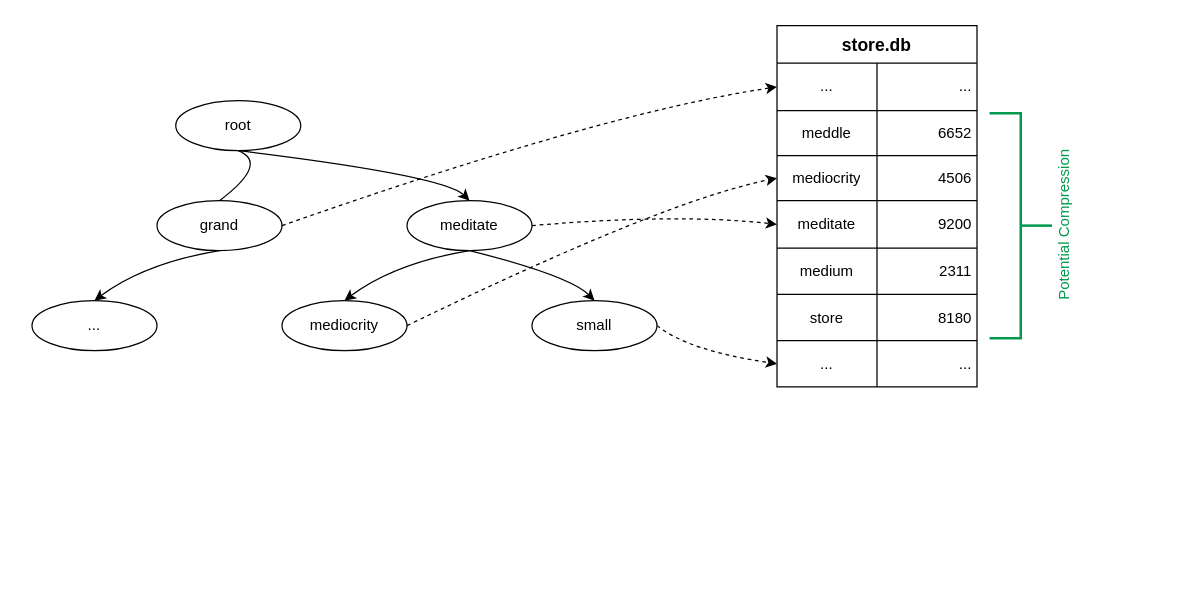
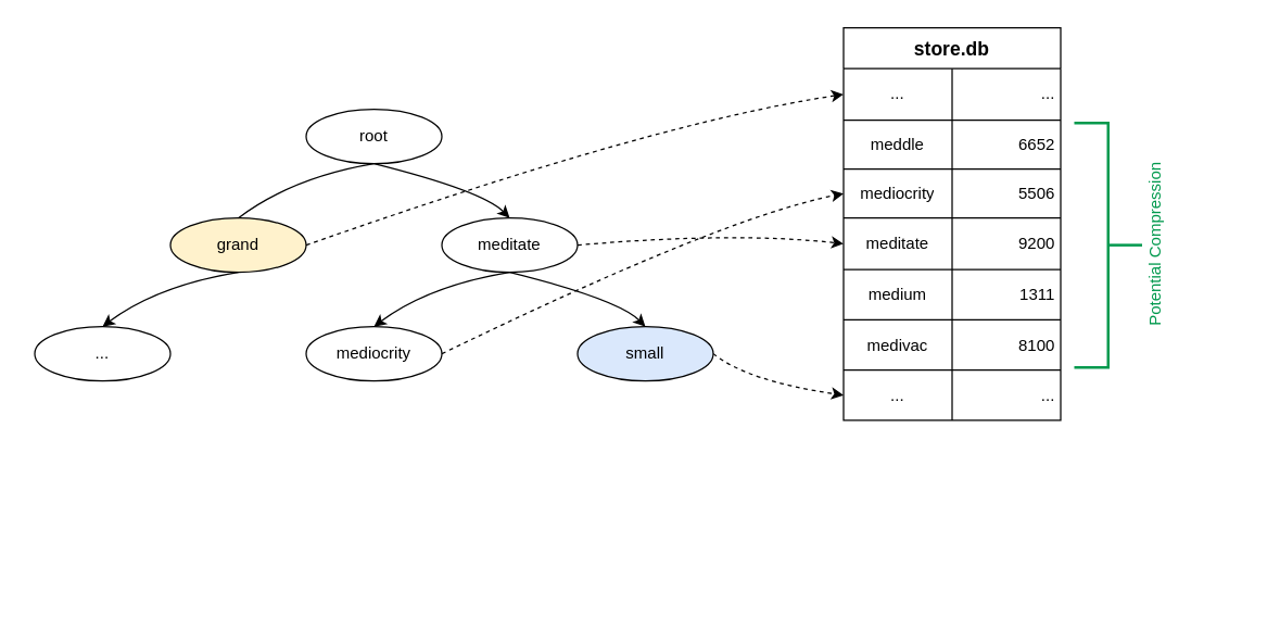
  <mxCell id="0" />
  <mxCell id="1" parent="0" />
  <mxCell id="2" value="store.db" style="shape=table;startSize=30;container=1;collapsible=0;childLayout=tableLayout;fontColor=default;spacingRight=2;spacingLeft=2;fontStyle=1;fontSize=14;" parent="1" vertex="1"><mxGeometry x="621" y="20" width="160" height="289" as="geometry" /></mxCell>
  <mxCell id="3" value="" style="shape=tableRow;horizontal=0;startSize=0;swimlaneHead=0;swimlaneBody=0;top=0;left=0;bottom=0;right=0;collapsible=0;dropTarget=0;fillColor=none;points=[[0,0.5],[1,0.5]];portConstraint=eastwest;fontColor=default;spacingRight=2;spacingLeft=2;" parent="2" vertex="1"><mxGeometry y="30" width="160" height="38" as="geometry" /></mxCell>
  <mxCell id="4" value="..." style="shape=partialRectangle;html=1;whiteSpace=wrap;connectable=0;overflow=hidden;fillColor=none;top=0;left=0;bottom=0;right=0;pointerEvents=1;fontColor=default;align=center;spacingRight=2;spacingLeft=2;" parent="3" vertex="1"><mxGeometry width="80" height="38" as="geometry"><mxRectangle width="80" height="38" as="alternateBounds" /></mxGeometry></mxCell>
  <mxCell id="5" value="..." style="shape=partialRectangle;html=1;whiteSpace=wrap;connectable=0;overflow=hidden;fillColor=none;top=0;left=0;bottom=0;right=0;pointerEvents=1;fontColor=default;align=right;spacingRight=2;spacingLeft=2;" parent="3" vertex="1"><mxGeometry x="80" width="80" height="38" as="geometry"><mxRectangle width="80" height="38" as="alternateBounds" /></mxGeometry></mxCell>
  <mxCell id="6" value="" style="shape=tableRow;horizontal=0;startSize=0;swimlaneHead=0;swimlaneBody=0;top=0;left=0;bottom=0;right=0;collapsible=0;dropTarget=0;fillColor=none;points=[[0,0.5],[1,0.5]];portConstraint=eastwest;fontColor=default;spacingRight=2;spacingLeft=2;" parent="2" vertex="1"><mxGeometry y="68" width="160" height="36" as="geometry" /></mxCell>
  <mxCell id="7" value="meddle" style="shape=partialRectangle;html=1;whiteSpace=wrap;connectable=0;overflow=hidden;fillColor=none;top=0;left=0;bottom=0;right=0;pointerEvents=1;fontColor=default;align=center;spacingRight=2;spacingLeft=2;" parent="6" vertex="1"><mxGeometry width="80" height="36" as="geometry"><mxRectangle width="80" height="36" as="alternateBounds" /></mxGeometry></mxCell>
  <mxCell id="8" value="6652" style="shape=partialRectangle;html=1;whiteSpace=wrap;connectable=0;overflow=hidden;fillColor=none;top=0;left=0;bottom=0;right=0;pointerEvents=1;fontColor=default;align=right;spacingRight=2;spacingLeft=2;" parent="6" vertex="1"><mxGeometry x="80" width="80" height="36" as="geometry"><mxRectangle width="80" height="36" as="alternateBounds" /></mxGeometry></mxCell>
  <mxCell id="9" value="" style="shape=tableRow;horizontal=0;startSize=0;swimlaneHead=0;swimlaneBody=0;top=0;left=0;bottom=0;right=0;collapsible=0;dropTarget=0;fillColor=none;points=[[0,0.5],[1,0.5]];portConstraint=eastwest;fontColor=default;spacingRight=2;spacingLeft=2;" parent="2" vertex="1"><mxGeometry y="104" width="160" height="36" as="geometry" /></mxCell>
  <mxCell id="10" value="mediocrity" style="shape=partialRectangle;html=1;whiteSpace=wrap;connectable=0;overflow=hidden;fillColor=none;top=0;left=0;bottom=0;right=0;pointerEvents=1;fontColor=default;align=center;spacingRight=2;spacingLeft=2;" parent="9" vertex="1"><mxGeometry width="80" height="36" as="geometry"><mxRectangle width="80" height="36" as="alternateBounds" /></mxGeometry></mxCell>
- <mxCell id="11" value="4506" style="shape=partialRectangle;html=1;whiteSpace=wrap;connectable=0;overflow=hidden;fillColor=none;top=0;left=0;bottom=0;right=0;pointerEvents=1;fontColor=default;align=right;spacingRight=2;spacingLeft=2;" parent="9" vertex="1"><mxGeometry x="80" width="80" height="36" as="geometry"><mxRectangle width="80" height="36" as="alternateBounds" /></mxGeometry></mxCell>
+ <mxCell id="11" value="5506" style="shape=partialRectangle;html=1;whiteSpace=wrap;connectable=0;overflow=hidden;fillColor=none;top=0;left=0;bottom=0;right=0;pointerEvents=1;fontColor=default;align=right;spacingRight=2;spacingLeft=2;" parent="9" vertex="1"><mxGeometry x="80" width="80" height="36" as="geometry"><mxRectangle width="80" height="36" as="alternateBounds" /></mxGeometry></mxCell>
  <mxCell id="12" value="" style="shape=tableRow;horizontal=0;startSize=0;swimlaneHead=0;swimlaneBody=0;top=0;left=0;bottom=0;right=0;collapsible=0;dropTarget=0;fillColor=none;points=[[0,0.5],[1,0.5]];portConstraint=eastwest;fontColor=default;spacingRight=2;spacingLeft=2;" parent="2" vertex="1"><mxGeometry y="140" width="160" height="38" as="geometry" /></mxCell>
  <mxCell id="13" value="meditate" style="shape=partialRectangle;html=1;whiteSpace=wrap;connectable=0;overflow=hidden;fillColor=none;top=0;left=0;bottom=0;right=0;pointerEvents=1;fontColor=default;align=center;spacingRight=2;spacingLeft=2;" parent="12" vertex="1"><mxGeometry width="80" height="38" as="geometry"><mxRectangle width="80" height="38" as="alternateBounds" /></mxGeometry></mxCell>
  <mxCell id="14" value="9200" style="shape=partialRectangle;html=1;whiteSpace=wrap;connectable=0;overflow=hidden;fillColor=none;top=0;left=0;bottom=0;right=0;pointerEvents=1;fontColor=default;align=right;spacingRight=2;spacingLeft=2;" parent="12" vertex="1"><mxGeometry x="80" width="80" height="38" as="geometry"><mxRectangle width="80" height="38" as="alternateBounds" /></mxGeometry></mxCell>
  <mxCell id="15" value="" style="shape=tableRow;horizontal=0;startSize=0;swimlaneHead=0;swimlaneBody=0;top=0;left=0;bottom=0;right=0;collapsible=0;dropTarget=0;fillColor=none;points=[[0,0.5],[1,0.5]];portConstraint=eastwest;fontColor=default;spacingRight=2;spacingLeft=2;" parent="2" vertex="1"><mxGeometry y="178" width="160" height="37" as="geometry" /></mxCell>
  <mxCell id="16" value="medium" style="shape=partialRectangle;html=1;whiteSpace=wrap;connectable=0;overflow=hidden;fillColor=none;top=0;left=0;bottom=0;right=0;pointerEvents=1;fontColor=default;align=center;spacingRight=2;spacingLeft=2;" parent="15" vertex="1"><mxGeometry width="80" height="37" as="geometry"><mxRectangle width="80" height="37" as="alternateBounds" /></mxGeometry></mxCell>
- <mxCell id="17" value="2311" style="shape=partialRectangle;html=1;whiteSpace=wrap;connectable=0;overflow=hidden;fillColor=none;top=0;left=0;bottom=0;right=0;pointerEvents=1;fontColor=default;align=right;spacingRight=2;spacingLeft=2;" parent="15" vertex="1"><mxGeometry x="80" width="80" height="37" as="geometry"><mxRectangle width="80" height="37" as="alternateBounds" /></mxGeometry></mxCell>
+ <mxCell id="17" value="1311" style="shape=partialRectangle;html=1;whiteSpace=wrap;connectable=0;overflow=hidden;fillColor=none;top=0;left=0;bottom=0;right=0;pointerEvents=1;fontColor=default;align=right;spacingRight=2;spacingLeft=2;" parent="15" vertex="1"><mxGeometry x="80" width="80" height="37" as="geometry"><mxRectangle width="80" height="37" as="alternateBounds" /></mxGeometry></mxCell>
  <mxCell id="18" value="" style="shape=tableRow;horizontal=0;startSize=0;swimlaneHead=0;swimlaneBody=0;top=0;left=0;bottom=0;right=0;collapsible=0;dropTarget=0;fillColor=none;points=[[0,0.5],[1,0.5]];portConstraint=eastwest;fontColor=default;spacingRight=2;spacingLeft=2;" parent="2" vertex="1"><mxGeometry y="215" width="160" height="37" as="geometry" /></mxCell>
- <mxCell id="19" value="store" style="shape=partialRectangle;html=1;whiteSpace=wrap;connectable=0;overflow=hidden;fillColor=none;top=0;left=0;bottom=0;right=0;pointerEvents=1;fontColor=default;align=center;spacingRight=2;spacingLeft=2;" parent="18" vertex="1"><mxGeometry width="80" height="37" as="geometry"><mxRectangle width="80" height="37" as="alternateBounds" /></mxGeometry></mxCell>
- <mxCell id="20" value="8180" style="shape=partialRectangle;html=1;whiteSpace=wrap;connectable=0;overflow=hidden;fillColor=none;top=0;left=0;bottom=0;right=0;pointerEvents=1;fontColor=default;align=right;spacingRight=2;spacingLeft=2;" parent="18" vertex="1"><mxGeometry x="80" width="80" height="37" as="geometry"><mxRectangle width="80" height="37" as="alternateBounds" /></mxGeometry></mxCell>
+ <mxCell id="19" value="medivac" style="shape=partialRectangle;html=1;whiteSpace=wrap;connectable=0;overflow=hidden;fillColor=none;top=0;left=0;bottom=0;right=0;pointerEvents=1;fontColor=default;align=center;spacingRight=2;spacingLeft=2;" parent="18" vertex="1"><mxGeometry width="80" height="37" as="geometry"><mxRectangle width="80" height="37" as="alternateBounds" /></mxGeometry></mxCell>
+ <mxCell id="20" value="8100" style="shape=partialRectangle;html=1;whiteSpace=wrap;connectable=0;overflow=hidden;fillColor=none;top=0;left=0;bottom=0;right=0;pointerEvents=1;fontColor=default;align=right;spacingRight=2;spacingLeft=2;" parent="18" vertex="1"><mxGeometry x="80" width="80" height="37" as="geometry"><mxRectangle width="80" height="37" as="alternateBounds" /></mxGeometry></mxCell>
  <mxCell id="21" value="" style="shape=tableRow;horizontal=0;startSize=0;swimlaneHead=0;swimlaneBody=0;top=0;left=0;bottom=0;right=0;collapsible=0;dropTarget=0;fillColor=none;points=[[0,0.5],[1,0.5]];portConstraint=eastwest;fontColor=default;spacingRight=2;spacingLeft=2;" parent="2" vertex="1"><mxGeometry y="252" width="160" height="37" as="geometry" /></mxCell>
  <mxCell id="22" value="..." style="shape=partialRectangle;html=1;whiteSpace=wrap;connectable=0;overflow=hidden;fillColor=none;top=0;left=0;bottom=0;right=0;pointerEvents=1;fontColor=default;align=center;spacingRight=2;spacingLeft=2;" parent="21" vertex="1"><mxGeometry width="80" height="37" as="geometry"><mxRectangle width="80" height="37" as="alternateBounds" /></mxGeometry></mxCell>
  <mxCell id="23" value="..." style="shape=partialRectangle;html=1;whiteSpace=wrap;connectable=0;overflow=hidden;fillColor=none;top=0;left=0;bottom=0;right=0;pointerEvents=1;fontColor=default;align=right;spacingRight=2;spacingLeft=2;" parent="21" vertex="1"><mxGeometry x="80" width="80" height="37" as="geometry"><mxRectangle width="80" height="37" as="alternateBounds" /></mxGeometry></mxCell>
- <mxCell id="24" value="root" style="ellipse;whiteSpace=wrap;html=1;align=center;fontColor=default;" parent="1" vertex="1"><mxGeometry x="140" y="80" width="100" height="40" as="geometry" /></mxCell>
- <mxCell id="25" value="grand" style="ellipse;whiteSpace=wrap;html=1;align=center;fontColor=default;" parent="1" vertex="1"><mxGeometry x="125" y="160" width="100" height="40" as="geometry" /></mxCell>
+ <mxCell id="24" value="root" style="ellipse;whiteSpace=wrap;html=1;align=center;fontColor=default;" parent="1" vertex="1"><mxGeometry x="225" y="80" width="100" height="40" as="geometry" /></mxCell>
+ <mxCell id="25" value="grand" style="ellipse;whiteSpace=wrap;html=1;align=center;fontColor=default;fillColor=#fff2cc;" parent="1" vertex="1"><mxGeometry x="125" y="160" width="100" height="40" as="geometry" /></mxCell>
  <mxCell id="26" value="" style="curved=1;endArrow=none;html=1;rounded=0;fontColor=default;exitX=0.5;exitY=1;exitDx=0;exitDy=0;entryX=0.5;entryY=0;entryDx=0;entryDy=0;" parent="1" source="24" target="25" edge="1"><mxGeometry width="50" height="50" relative="1" as="geometry"><mxPoint x="475" y="280" as="sourcePoint" /><mxPoint x="525" y="230" as="targetPoint" /><Array as="points"><mxPoint x="215" y="130" /></Array></mxGeometry></mxCell>
  <mxCell id="27" value="meditate" style="ellipse;whiteSpace=wrap;html=1;align=center;fontColor=default;" parent="1" vertex="1"><mxGeometry x="325" y="160" width="100" height="40" as="geometry" /></mxCell>
  <mxCell id="28" value="" style="curved=1;endArrow=classic;html=1;rounded=0;fontColor=default;exitX=0.5;exitY=1;exitDx=0;exitDy=0;entryX=0.5;entryY=0;entryDx=0;entryDy=0;" parent="1" source="24" target="27" edge="1"><mxGeometry width="50" height="50" relative="1" as="geometry"><mxPoint x="285" y="130" as="sourcePoint" /><mxPoint x="185" y="170" as="targetPoint" /><Array as="points"><mxPoint x="355" y="140" /></Array></mxGeometry></mxCell>
  <mxCell id="29" value="" style="curved=1;endArrow=classic;html=1;rounded=0;fontColor=default;entryX=0.5;entryY=0;entryDx=0;entryDy=0;exitX=0.5;exitY=1;exitDx=0;exitDy=0;" parent="1" source="27" target="30" edge="1"><mxGeometry width="50" height="50" relative="1" as="geometry"><mxPoint x="365" y="220" as="sourcePoint" /><mxPoint x="275" y="240" as="targetPoint" /><Array as="points"><mxPoint x="315" y="210" /></Array></mxGeometry></mxCell>
  <mxCell id="30" value="mediocrity" style="ellipse;whiteSpace=wrap;html=1;align=center;fontColor=default;" parent="1" vertex="1"><mxGeometry x="225" y="240" width="100" height="40" as="geometry" /></mxCell>
  <mxCell id="31" value="" style="curved=1;endArrow=classic;html=1;rounded=0;fontColor=default;entryX=0.5;entryY=0;entryDx=0;entryDy=0;exitX=0.5;exitY=1;exitDx=0;exitDy=0;" parent="1" source="27" edge="1"><mxGeometry width="50" height="50" relative="1" as="geometry"><mxPoint x="375" y="210" as="sourcePoint" /><mxPoint x="475" y="240" as="targetPoint" /><Array as="points"><mxPoint x="455" y="220" /></Array></mxGeometry></mxCell>
- <mxCell id="32" value="small" style="ellipse;whiteSpace=wrap;html=1;align=center;fontColor=default;" parent="1" vertex="1"><mxGeometry x="425" y="240" width="100" height="40" as="geometry" /></mxCell>
+ <mxCell id="32" value="small" style="ellipse;whiteSpace=wrap;html=1;align=center;fontColor=default;fillColor=#dae8fc;" parent="1" vertex="1"><mxGeometry x="425" y="240" width="100" height="40" as="geometry" /></mxCell>
  <mxCell id="33" value="" style="curved=1;endArrow=classic;html=1;rounded=0;fontColor=default;entryX=0;entryY=0.5;entryDx=0;entryDy=0;exitX=1;exitY=0.5;exitDx=0;exitDy=0;dashed=1;" parent="1" source="32" target="21" edge="1"><mxGeometry width="50" height="50" relative="1" as="geometry"><mxPoint x="321" y="210" as="sourcePoint" /><mxPoint x="421" y="250" as="targetPoint" /><Array as="points"><mxPoint x="550" y="280" /></Array></mxGeometry></mxCell>
  <mxCell id="34" value="" style="curved=1;endArrow=classic;html=1;rounded=0;fontColor=default;entryX=0;entryY=0.5;entryDx=0;entryDy=0;exitX=1;exitY=0.5;exitDx=0;exitDy=0;dashed=1;" parent="1" source="30" target="9" edge="1"><mxGeometry width="50" height="50" relative="1" as="geometry"><mxPoint x="471" y="270" as="sourcePoint" /><mxPoint x="631" y="226.5" as="targetPoint" /><Array as="points"><mxPoint x="531" y="160" /></Array></mxGeometry></mxCell>
  <mxCell id="35" value="" style="curved=1;endArrow=classic;html=1;rounded=0;fontColor=default;entryX=0;entryY=0.5;entryDx=0;entryDy=0;exitX=1;exitY=0.5;exitDx=0;exitDy=0;dashed=1;" parent="1" source="25" target="3" edge="1"><mxGeometry width="50" height="50" relative="1" as="geometry"><mxPoint x="271" y="270" as="sourcePoint" /><mxPoint x="631" y="152" as="targetPoint" /><Array as="points"><mxPoint x="481" y="90" /></Array></mxGeometry></mxCell>
  <mxCell id="36" value="" style="curved=1;endArrow=classic;html=1;rounded=0;fontColor=default;entryX=0.5;entryY=0;entryDx=0;entryDy=0;exitX=0.5;exitY=1;exitDx=0;exitDy=0;" parent="1" target="37" edge="1"><mxGeometry width="50" height="50" relative="1" as="geometry"><mxPoint x="175" y="200" as="sourcePoint" /><mxPoint x="75" y="240" as="targetPoint" /><Array as="points"><mxPoint x="115" y="210" /></Array></mxGeometry></mxCell>
  <mxCell id="37" value="..." style="ellipse;whiteSpace=wrap;html=1;align=center;fontColor=default;" parent="1" vertex="1"><mxGeometry x="25" y="240" width="100" height="40" as="geometry" /></mxCell>
  <mxCell id="38" value="" style="shape=stencil(LU07DoAgDD1NE9igkBhHA3oPYnBSSaAD3t7yWfr6fi0YR7ESoKpgPCBaxYPpN6jGySmHt1wpP0PPiQJFsbLr2LUTOS4ZyhnuKDRrKFvd7KA2aKcULL7thtNH/9y9Hw==);whiteSpace=wrap;html=1;" parent="1" vertex="1"><mxGeometry x="20" y="330" width="120" height="120" as="geometry" /></mxCell>
  <mxCell id="39" value="" style="strokeWidth=2;html=1;shape=mxgraph.flowchart.annotation_2;align=left;labelPosition=right;pointerEvents=1;rotation=-180;fontColor=#00994D;strokeColor=#00994D;" parent="1" vertex="1"><mxGeometry x="791" y="90" width="50" height="180" as="geometry" /></mxCell>
  <mxCell id="40" value="Potential Compression" style="text;html=1;align=center;verticalAlign=middle;resizable=0;points=[];autosize=1;rotation=-90;fontColor=#00994D;" parent="1" vertex="1"><mxGeometry x="781" y="170" width="140" height="20" as="geometry" /></mxCell>
  <mxCell id="41" value="" style="curved=1;endArrow=classic;html=1;rounded=0;fontColor=default;entryX=0;entryY=0.5;entryDx=0;entryDy=0;exitX=1;exitY=0.5;exitDx=0;exitDy=0;dashed=1;" edge="1" parent="1" source="27" target="12"><mxGeometry width="50" height="50" relative="1" as="geometry"><mxPoint x="335" y="270" as="sourcePoint" /><mxPoint x="631" y="152" as="targetPoint" /><Array as="points"><mxPoint x="541" y="170" /></Array></mxGeometry></mxCell>
